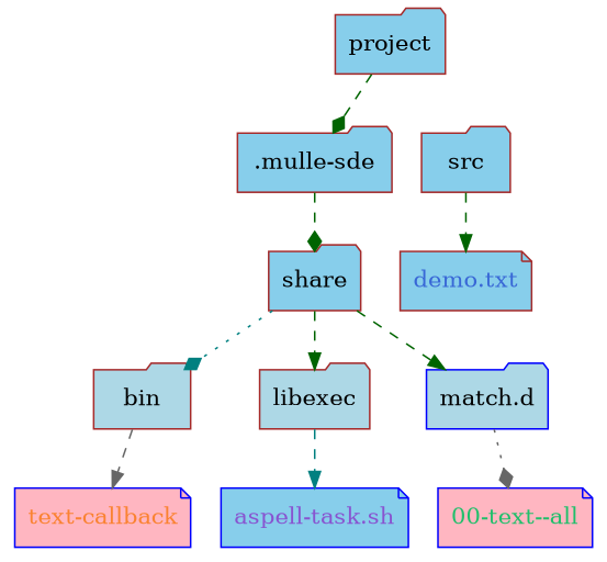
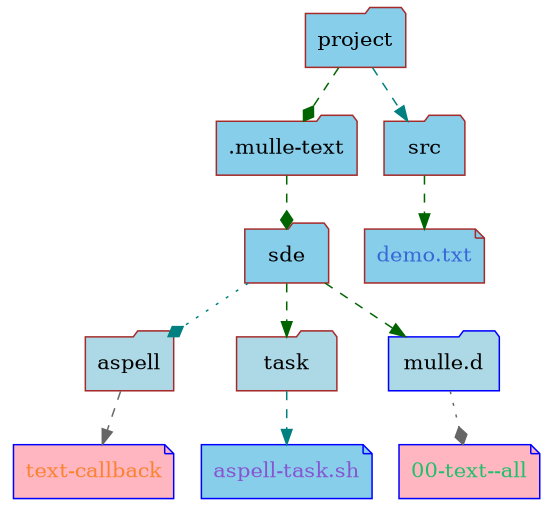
  digraph {
    rankdir=TD
    node [color=brown fillcolor=skyblue shape=folder style=filled]
    edge [arrowhead=normal color=darkgreen style=dashed]
    project
-   ".mulle-sde"
+   ".mulle-sde" [label=".mulle-text"]
    src
-   share
-   bin [fillcolor=lightblue]
-   libexec [fillcolor=lightblue]
-   "match.d" [color=blue fillcolor=lightblue]
+   share [label=sde]
+   bin [fillcolor=lightblue label=aspell]
+   libexec [fillcolor=lightblue label=task]
+   "match.d" [color=blue fillcolor=lightblue label="mulle.d"]
    "demo.txt" [fontcolor="#3867d6" shape=note]
    "text-callback" [color=blue fillcolor=lightpink fontcolor="#fa8231" shape=note]
    "aspell-task.sh" [color=blue fontcolor="#8854d0" shape=note]
    "00-text--all" [color=blue fillcolor=lightpink fontcolor="#20bf6b" shape=note]
    subgraph sub_1 {
      rank=same
      project
    }
    subgraph sub_2 {
      rank=same
      ".mulle-sde"
      src
    }
    subgraph sub_3 {
      rank=same
      share
    }
    subgraph sub_4 {
      rank=same
      bin
      libexec
    }
    subgraph sub_5 {
      rank=same
      "match.d"
    }
    project -> ".mulle-sde" [arrowhead=diamond]
+   project -> src [color=teal]
    ".mulle-sde" -> share [arrowhead=diamond]
    src -> "demo.txt"
    share -> bin [arrowhead=diamond color=teal style=dotted]
    share -> libexec
    share -> "match.d"
    bin -> "text-callback" [color=gray40]
    libexec -> "aspell-task.sh" [color=teal]
    "match.d" -> "00-text--all" [arrowhead=diamond color=gray40 style=dotted]
  }
